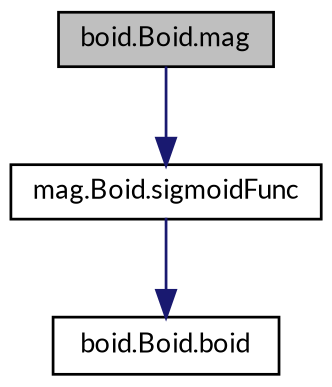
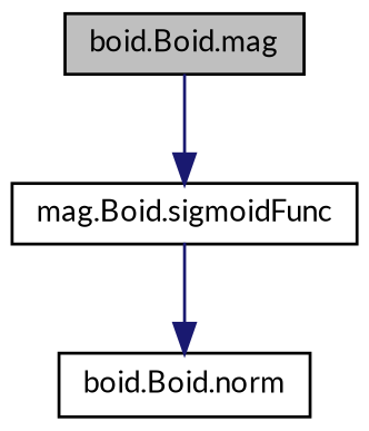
  digraph {
    fontname=Lato
    rankdir=TB
    node [color=black fillcolor=white fontname=Lato fontsize=10 shape=record style=filled]
    edge [color=midnightblue fontname=Lato fontsize=10 labelfontname=Helvetica labelfontsize=10 style=solid]
    n1 [fillcolor=grey75 fontcolor=black height=0.2 label="boid.Boid.mag" width=0.4]
    n2 [height=0.2 label="mag.Boid.sigmoidFunc" width=0.4]
-   n3 [height=0.2 label="boid.Boid.boid" width=0.4]
+   n3 [height=0.2 label="boid.Boid.norm" width=0.4]
    n1 -> n2
    n2 -> n3
  }
